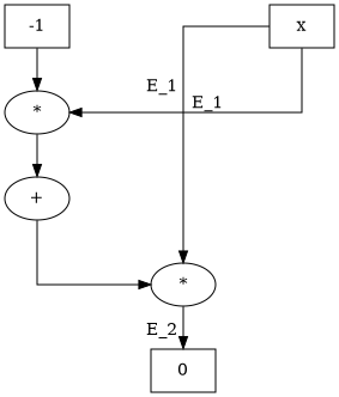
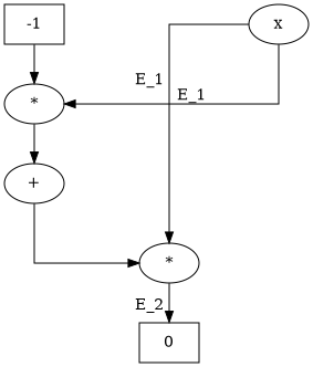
  digraph {
    forcelabels=true
    nodesep=2.0
    splines=ortho
-   n1 [label=x shape=box]
+   n1 [label=x shape=ellipse]
    n2 [label="*"]
    n3 [label="*"]
    n4 [label="+"]
    n5 [label=0 shape=box]
    n6 [label=-1 shape=box]
    n1 -> n2 [xlabel=E_1]
    n1 -> n3 [xlabel="E_1 "]
    n2 -> n4
    n3 -> n5 [xlabel="E_2 "]
    n4 -> n3
    n6 -> n2
  }
